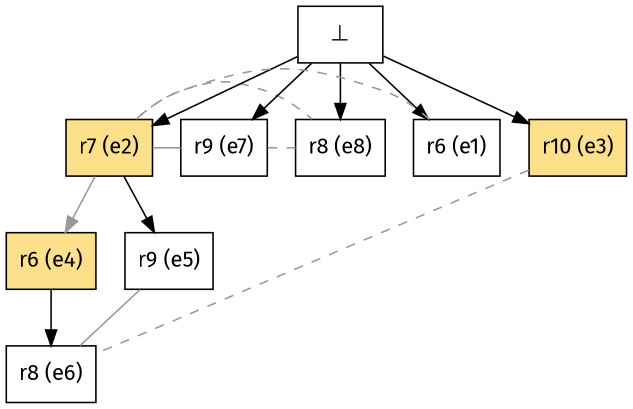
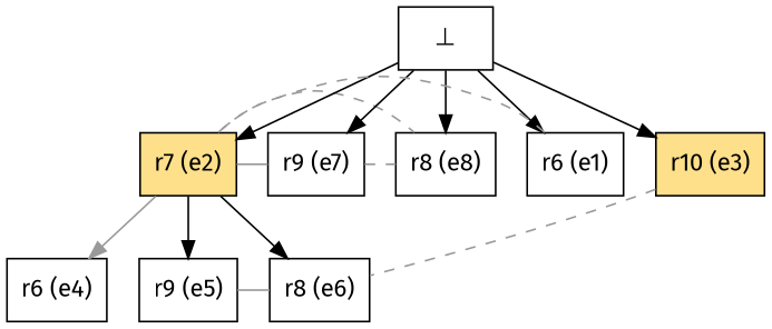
  digraph {
    fontname="Fira Sans"
    node [color=black fillcolor=white fontname="Fira Sans" shape=box style=filled]
    edge [fontname="Fira Sans"]
    n1 [fillcolor="#fee08b" label="r7 (e2)"]
-   n2 [fillcolor="#fee08b" label="r6 (e4)"]
+   n2 [label="r6 (e4)"]
    n3 [label="r9 (e5)"]
    n4 [label="r8 (e6)"]
    n5 [label="r9 (e7)"]
    n6 [label="r8 (e8)"]
    n7 [label="⊥" color=""]
    n8 [label="r6 (e1)"]
    n9 [fillcolor="#fee08b" label="r10 (e3)"]
    n1 -> n2 [color=gray60]
    n1 -> n3
-   n2 -> n4
+   n1 -> n4
    n1 -> n5 [arrowhead=none color=gray60 constraint=false style=solid]
    n1 -> n6 [arrowhead=none color=gray60 constraint=false style=dashed]
    n3 -> n4 [arrowhead=none color=gray60 constraint=false style=solid]
    n5 -> n6 [arrowhead=none color=gray60 constraint=false style=dashed]
    n7 -> n1
    n7 -> n5
    n7 -> n6
    n7 -> n8
    n7 -> n9
    n8 -> n1 [arrowhead=none color=gray60 constraint=false style=dashed]
    n9 -> n4 [arrowhead=none color=gray60 constraint=false style=dashed]
  }
